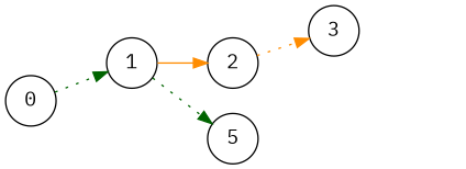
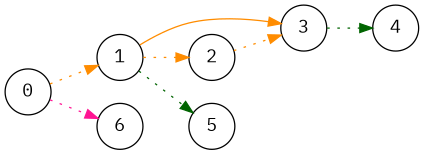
  strict digraph {
    fontname="IBM Plex Mono"
    rankdir=LR
    node [fontname="IBM Plex Mono" shape=circle]
    edge [color=darkgreen fontname="IBM Plex Mono" style=dotted]
    0
    1
+   6
    3
    2
    5
-   0 -> 1
-   1 -> 2 [color=darkorange style=solid]
+   4
+   0 -> 1 [color=darkorange]
+   0 -> 6 [color=deeppink]
+   1 -> 3 [color=darkorange style=solid]
+   1 -> 2 [color=darkorange]
    1 -> 5
+   3 -> 4
    2 -> 3 [color=darkorange]
  }
